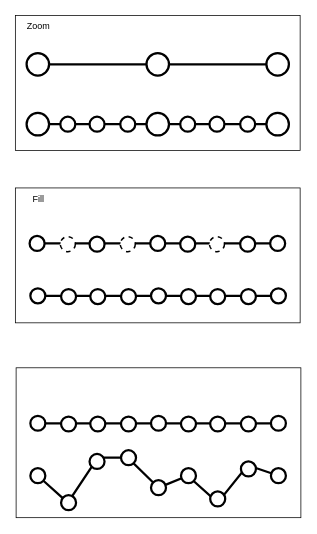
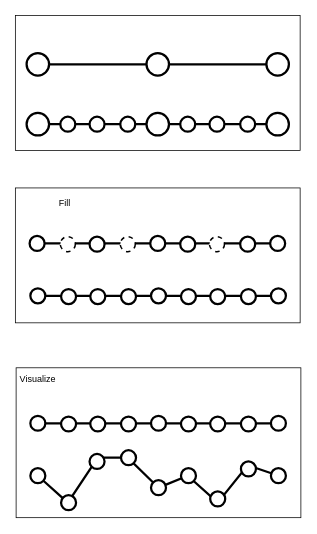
  <mxCell id="0" />
  <mxCell id="1" parent="0" />
  <mxCell id="2" value="" style="rounded=0;whiteSpace=wrap;html=1;" vertex="1" parent="1"><mxGeometry x="21" y="490" width="380" height="200" as="geometry" /></mxCell>
+ <mxCell id="3" value="Visualize" style="text;html=1;align=center;verticalAlign=middle;whiteSpace=wrap;rounded=0;" vertex="1" parent="1"><mxGeometry x="20" y="490" width="60" height="30" as="geometry" /></mxCell>
  <mxCell id="4" value="" style="rounded=0;whiteSpace=wrap;html=1;" vertex="1" parent="1"><mxGeometry x="20" y="20" width="380" height="180" as="geometry" /></mxCell>
  <mxCell id="5" value="" style="rounded=0;whiteSpace=wrap;html=1;" vertex="1" parent="1"><mxGeometry x="20" y="250" width="380" height="180" as="geometry" /></mxCell>
  <mxCell id="6" value="" style="endArrow=none;html=1;rounded=0;strokeWidth=3;" edge="1" parent="1" target="7"><mxGeometry width="50" height="50" relative="1" as="geometry"><mxPoint x="50" y="90" as="sourcePoint" /><mxPoint x="410" y="90" as="targetPoint" /></mxGeometry></mxCell>
  <mxCell id="7" value="" style="ellipse;whiteSpace=wrap;html=1;aspect=fixed;strokeWidth=3;" vertex="1" parent="1"><mxGeometry x="35" y="70" width="30" height="30" as="geometry" /></mxCell>
  <mxCell id="8" value="" style="endArrow=none;html=1;rounded=0;strokeWidth=3;" edge="1" parent="1" source="47" target="9"><mxGeometry width="50" height="50" relative="1" as="geometry"><mxPoint x="60" y="85" as="sourcePoint" /><mxPoint x="410" y="90" as="targetPoint" /></mxGeometry></mxCell>
  <mxCell id="9" value="" style="ellipse;whiteSpace=wrap;html=1;aspect=fixed;strokeWidth=3;" vertex="1" parent="1"><mxGeometry x="355" y="70" width="30" height="30" as="geometry" /></mxCell>
  <mxCell id="10" value="" style="endArrow=none;html=1;rounded=0;strokeWidth=3;" edge="1" parent="1" target="11"><mxGeometry width="50" height="50" relative="1" as="geometry"><mxPoint x="50" y="170" as="sourcePoint" /><mxPoint x="410" y="170" as="targetPoint" /></mxGeometry></mxCell>
  <mxCell id="11" value="" style="ellipse;whiteSpace=wrap;html=1;aspect=fixed;strokeWidth=3;" vertex="1" parent="1"><mxGeometry x="35" y="150" width="30" height="30" as="geometry" /></mxCell>
  <mxCell id="12" value="" style="endArrow=none;html=1;rounded=0;strokeWidth=3;" edge="1" parent="1" source="15" target="13"><mxGeometry width="50" height="50" relative="1" as="geometry"><mxPoint x="60" y="165" as="sourcePoint" /><mxPoint x="410" y="170" as="targetPoint" /></mxGeometry></mxCell>
  <mxCell id="13" value="" style="ellipse;whiteSpace=wrap;html=1;aspect=fixed;strokeWidth=3;" vertex="1" parent="1"><mxGeometry x="355" y="150" width="30" height="30" as="geometry" /></mxCell>
  <mxCell id="14" value="" style="endArrow=none;html=1;rounded=0;strokeWidth=3;" edge="1" parent="1" source="11" target="15"><mxGeometry width="50" height="50" relative="1" as="geometry"><mxPoint x="65" y="165" as="sourcePoint" /><mxPoint x="395" y="165" as="targetPoint" /></mxGeometry></mxCell>
  <mxCell id="15" value="" style="ellipse;whiteSpace=wrap;html=1;aspect=fixed;strokeWidth=3;" vertex="1" parent="1"><mxGeometry x="195" y="150" width="30" height="30" as="geometry" /></mxCell>
  <mxCell id="16" value="" style="ellipse;whiteSpace=wrap;html=1;aspect=fixed;strokeWidth=3;" vertex="1" parent="1"><mxGeometry x="160" y="155" width="20" height="20" as="geometry" /></mxCell>
  <mxCell id="17" value="" style="ellipse;whiteSpace=wrap;html=1;aspect=fixed;strokeWidth=3;" vertex="1" parent="1"><mxGeometry x="119" y="155" width="20" height="20" as="geometry" /></mxCell>
  <mxCell id="18" value="" style="ellipse;whiteSpace=wrap;html=1;aspect=fixed;strokeWidth=3;" vertex="1" parent="1"><mxGeometry x="80" y="155" width="20" height="20" as="geometry" /></mxCell>
  <mxCell id="19" value="" style="ellipse;whiteSpace=wrap;html=1;aspect=fixed;strokeWidth=3;" vertex="1" parent="1"><mxGeometry x="320" y="155" width="20" height="20" as="geometry" /></mxCell>
  <mxCell id="20" value="" style="ellipse;whiteSpace=wrap;html=1;aspect=fixed;strokeWidth=3;" vertex="1" parent="1"><mxGeometry x="279" y="155" width="20" height="20" as="geometry" /></mxCell>
  <mxCell id="21" value="" style="ellipse;whiteSpace=wrap;html=1;aspect=fixed;strokeWidth=3;" vertex="1" parent="1"><mxGeometry x="240" y="155" width="20" height="20" as="geometry" /></mxCell>
  <mxCell id="22" value="" style="endArrow=none;html=1;rounded=0;strokeWidth=3;" edge="1" parent="1" target="23"><mxGeometry width="50" height="50" relative="1" as="geometry"><mxPoint x="50" y="330" as="sourcePoint" /><mxPoint x="410" y="330" as="targetPoint" /></mxGeometry></mxCell>
  <mxCell id="23" value="" style="ellipse;whiteSpace=wrap;html=1;aspect=fixed;strokeWidth=3;" vertex="1" parent="1"><mxGeometry x="39" y="314" width="20" height="20" as="geometry" /></mxCell>
  <mxCell id="24" value="" style="endArrow=none;html=1;rounded=0;strokeWidth=3;" edge="1" parent="1" source="27" target="25"><mxGeometry width="50" height="50" relative="1" as="geometry"><mxPoint x="60" y="325" as="sourcePoint" /><mxPoint x="410" y="330" as="targetPoint" /></mxGeometry></mxCell>
  <mxCell id="25" value="" style="ellipse;whiteSpace=wrap;html=1;aspect=fixed;strokeWidth=3;" vertex="1" parent="1"><mxGeometry x="360" y="314" width="20" height="20" as="geometry" /></mxCell>
  <mxCell id="26" value="" style="endArrow=none;html=1;rounded=0;strokeWidth=3;" edge="1" parent="1" source="23" target="27"><mxGeometry width="50" height="50" relative="1" as="geometry"><mxPoint x="65" y="325" as="sourcePoint" /><mxPoint x="395" y="325" as="targetPoint" /></mxGeometry></mxCell>
  <mxCell id="27" value="" style="ellipse;whiteSpace=wrap;html=1;aspect=fixed;strokeWidth=3;" vertex="1" parent="1"><mxGeometry x="200" y="314" width="20" height="20" as="geometry" /></mxCell>
  <mxCell id="28" value="" style="ellipse;whiteSpace=wrap;html=1;aspect=fixed;strokeWidth=2;dashed=1;" vertex="1" parent="1"><mxGeometry x="160" y="315" width="20" height="20" as="geometry" /></mxCell>
  <mxCell id="29" value="" style="ellipse;whiteSpace=wrap;html=1;aspect=fixed;strokeWidth=3;" vertex="1" parent="1"><mxGeometry x="119" y="315" width="20" height="20" as="geometry" /></mxCell>
  <mxCell id="30" value="" style="ellipse;whiteSpace=wrap;html=1;aspect=fixed;strokeWidth=2;dashed=1;" vertex="1" parent="1"><mxGeometry x="80" y="315" width="20" height="20" as="geometry" /></mxCell>
  <mxCell id="31" value="" style="ellipse;whiteSpace=wrap;html=1;aspect=fixed;strokeWidth=3;" vertex="1" parent="1"><mxGeometry x="320" y="315" width="20" height="20" as="geometry" /></mxCell>
  <mxCell id="32" value="" style="ellipse;whiteSpace=wrap;html=1;aspect=fixed;strokeWidth=2;dashed=1;" vertex="1" parent="1"><mxGeometry x="279" y="315" width="20" height="20" as="geometry" /></mxCell>
  <mxCell id="33" value="" style="ellipse;whiteSpace=wrap;html=1;aspect=fixed;strokeWidth=3;" vertex="1" parent="1"><mxGeometry x="240" y="315" width="20" height="20" as="geometry" /></mxCell>
  <mxCell id="34" value="" style="endArrow=none;html=1;rounded=0;strokeWidth=3;" edge="1" parent="1" target="35"><mxGeometry width="50" height="50" relative="1" as="geometry"><mxPoint x="51" y="400" as="sourcePoint" /><mxPoint x="411" y="400" as="targetPoint" /></mxGeometry></mxCell>
  <mxCell id="35" value="" style="ellipse;whiteSpace=wrap;html=1;aspect=fixed;strokeWidth=3;" vertex="1" parent="1"><mxGeometry x="40" y="384" width="20" height="20" as="geometry" /></mxCell>
  <mxCell id="36" value="" style="endArrow=none;html=1;rounded=0;strokeWidth=3;" edge="1" parent="1" source="39" target="37"><mxGeometry width="50" height="50" relative="1" as="geometry"><mxPoint x="61" y="395" as="sourcePoint" /><mxPoint x="411" y="400" as="targetPoint" /></mxGeometry></mxCell>
  <mxCell id="37" value="" style="ellipse;whiteSpace=wrap;html=1;aspect=fixed;strokeWidth=3;" vertex="1" parent="1"><mxGeometry x="361" y="384" width="20" height="20" as="geometry" /></mxCell>
  <mxCell id="38" value="" style="endArrow=none;html=1;rounded=0;strokeWidth=3;" edge="1" parent="1" source="35" target="39"><mxGeometry width="50" height="50" relative="1" as="geometry"><mxPoint x="66" y="395" as="sourcePoint" /><mxPoint x="396" y="395" as="targetPoint" /></mxGeometry></mxCell>
  <mxCell id="39" value="" style="ellipse;whiteSpace=wrap;html=1;aspect=fixed;strokeWidth=3;" vertex="1" parent="1"><mxGeometry x="201" y="384" width="20" height="20" as="geometry" /></mxCell>
  <mxCell id="40" value="" style="ellipse;whiteSpace=wrap;html=1;aspect=fixed;strokeWidth=3;" vertex="1" parent="1"><mxGeometry x="161" y="385" width="20" height="20" as="geometry" /></mxCell>
  <mxCell id="41" value="" style="ellipse;whiteSpace=wrap;html=1;aspect=fixed;strokeWidth=3;" vertex="1" parent="1"><mxGeometry x="120" y="385" width="20" height="20" as="geometry" /></mxCell>
  <mxCell id="42" value="" style="ellipse;whiteSpace=wrap;html=1;aspect=fixed;strokeWidth=3;" vertex="1" parent="1"><mxGeometry x="81" y="385" width="20" height="20" as="geometry" /></mxCell>
  <mxCell id="43" value="" style="ellipse;whiteSpace=wrap;html=1;aspect=fixed;strokeWidth=3;" vertex="1" parent="1"><mxGeometry x="321" y="385" width="20" height="20" as="geometry" /></mxCell>
  <mxCell id="44" value="" style="ellipse;whiteSpace=wrap;html=1;aspect=fixed;strokeWidth=3;" vertex="1" parent="1"><mxGeometry x="280" y="385" width="20" height="20" as="geometry" /></mxCell>
  <mxCell id="45" value="" style="ellipse;whiteSpace=wrap;html=1;aspect=fixed;strokeWidth=3;" vertex="1" parent="1"><mxGeometry x="241" y="385" width="20" height="20" as="geometry" /></mxCell>
  <mxCell id="46" value="" style="endArrow=none;html=1;rounded=0;strokeWidth=3;" edge="1" parent="1" source="7" target="47"><mxGeometry width="50" height="50" relative="1" as="geometry"><mxPoint x="65" y="85" as="sourcePoint" /><mxPoint x="355" y="85" as="targetPoint" /></mxGeometry></mxCell>
  <mxCell id="47" value="" style="ellipse;whiteSpace=wrap;html=1;aspect=fixed;strokeWidth=3;" vertex="1" parent="1"><mxGeometry x="195" y="70" width="30" height="30" as="geometry" /></mxCell>
  <mxCell id="48" value="" style="endArrow=none;html=1;rounded=0;strokeWidth=3;" edge="1" parent="1" target="49"><mxGeometry width="50" height="50" relative="1" as="geometry"><mxPoint x="51" y="570" as="sourcePoint" /><mxPoint x="411" y="570" as="targetPoint" /></mxGeometry></mxCell>
  <mxCell id="49" value="" style="ellipse;whiteSpace=wrap;html=1;aspect=fixed;strokeWidth=3;" vertex="1" parent="1"><mxGeometry x="40" y="554" width="20" height="20" as="geometry" /></mxCell>
  <mxCell id="50" value="" style="endArrow=none;html=1;rounded=0;strokeWidth=3;" edge="1" parent="1" source="53" target="51"><mxGeometry width="50" height="50" relative="1" as="geometry"><mxPoint x="61" y="565" as="sourcePoint" /><mxPoint x="411" y="570" as="targetPoint" /></mxGeometry></mxCell>
  <mxCell id="51" value="" style="ellipse;whiteSpace=wrap;html=1;aspect=fixed;strokeWidth=3;" vertex="1" parent="1"><mxGeometry x="361" y="554" width="20" height="20" as="geometry" /></mxCell>
  <mxCell id="52" value="" style="endArrow=none;html=1;rounded=0;strokeWidth=3;" edge="1" parent="1" source="49" target="53"><mxGeometry width="50" height="50" relative="1" as="geometry"><mxPoint x="66" y="565" as="sourcePoint" /><mxPoint x="396" y="565" as="targetPoint" /></mxGeometry></mxCell>
  <mxCell id="53" value="" style="ellipse;whiteSpace=wrap;html=1;aspect=fixed;strokeWidth=3;" vertex="1" parent="1"><mxGeometry x="201" y="554" width="20" height="20" as="geometry" /></mxCell>
  <mxCell id="54" value="" style="ellipse;whiteSpace=wrap;html=1;aspect=fixed;strokeWidth=3;" vertex="1" parent="1"><mxGeometry x="161" y="555" width="20" height="20" as="geometry" /></mxCell>
  <mxCell id="55" value="" style="ellipse;whiteSpace=wrap;html=1;aspect=fixed;strokeWidth=3;" vertex="1" parent="1"><mxGeometry x="120" y="555" width="20" height="20" as="geometry" /></mxCell>
  <mxCell id="56" value="" style="ellipse;whiteSpace=wrap;html=1;aspect=fixed;strokeWidth=3;" vertex="1" parent="1"><mxGeometry x="81" y="555" width="20" height="20" as="geometry" /></mxCell>
  <mxCell id="57" value="" style="ellipse;whiteSpace=wrap;html=1;aspect=fixed;strokeWidth=3;" vertex="1" parent="1"><mxGeometry x="321" y="555" width="20" height="20" as="geometry" /></mxCell>
  <mxCell id="58" value="" style="ellipse;whiteSpace=wrap;html=1;aspect=fixed;strokeWidth=3;" vertex="1" parent="1"><mxGeometry x="280" y="555" width="20" height="20" as="geometry" /></mxCell>
  <mxCell id="59" value="" style="ellipse;whiteSpace=wrap;html=1;aspect=fixed;strokeWidth=3;" vertex="1" parent="1"><mxGeometry x="241" y="555" width="20" height="20" as="geometry" /></mxCell>
- <mxCell id="60" value="Fill" style="text;html=1;align=center;verticalAlign=middle;whiteSpace=wrap;rounded=0;" vertex="1" parent="1"><mxGeometry x="21" y="250" width="60" height="30" as="geometry" /></mxCell>
- <mxCell id="61" value="Zoom" style="text;html=1;align=center;verticalAlign=middle;whiteSpace=wrap;rounded=0;" vertex="1" parent="1"><mxGeometry x="21" y="20" width="60" height="30" as="geometry" /></mxCell>
+ <mxCell id="60" value="Fill" style="text;html=1;align=center;verticalAlign=middle;whiteSpace=wrap;rounded=0;" vertex="1" parent="1"><mxGeometry x="56" y="255" width="60" height="30" as="geometry" /></mxCell>
  <mxCell id="62" value="" style="endArrow=none;html=1;rounded=0;strokeWidth=3;" edge="1" parent="1" target="63"><mxGeometry width="50" height="50" relative="1" as="geometry"><mxPoint x="51" y="640" as="sourcePoint" /><mxPoint x="411" y="640" as="targetPoint" /></mxGeometry></mxCell>
  <mxCell id="63" value="" style="ellipse;whiteSpace=wrap;html=1;aspect=fixed;strokeWidth=3;" vertex="1" parent="1"><mxGeometry x="40" y="624" width="20" height="20" as="geometry" /></mxCell>
  <mxCell id="64" value="" style="endArrow=none;html=1;rounded=0;strokeWidth=3;" edge="1" parent="1" source="67" target="65"><mxGeometry width="50" height="50" relative="1" as="geometry"><mxPoint x="61" y="635" as="sourcePoint" /><mxPoint x="411" y="640" as="targetPoint" /><Array as="points"><mxPoint x="250" y="634" /><mxPoint x="290" y="670" /><mxPoint x="330" y="620" /></Array></mxGeometry></mxCell>
  <mxCell id="65" value="" style="ellipse;whiteSpace=wrap;html=1;aspect=fixed;strokeWidth=3;" vertex="1" parent="1"><mxGeometry x="361" y="624" width="20" height="20" as="geometry" /></mxCell>
  <mxCell id="66" value="" style="endArrow=none;html=1;rounded=0;strokeWidth=3;" edge="1" parent="1" source="63" target="67"><mxGeometry width="50" height="50" relative="1" as="geometry"><mxPoint x="66" y="635" as="sourcePoint" /><mxPoint x="396" y="635" as="targetPoint" /><Array as="points"><mxPoint x="90" y="670" /><mxPoint x="130" y="610" /><mxPoint x="170" y="610" /></Array></mxGeometry></mxCell>
  <mxCell id="67" value="" style="ellipse;whiteSpace=wrap;html=1;aspect=fixed;strokeWidth=3;" vertex="1" parent="1"><mxGeometry x="201" y="640" width="20" height="20" as="geometry" /></mxCell>
  <mxCell id="68" value="" style="ellipse;whiteSpace=wrap;html=1;aspect=fixed;strokeWidth=3;" vertex="1" parent="1"><mxGeometry x="161" y="600" width="20" height="20" as="geometry" /></mxCell>
  <mxCell id="69" value="" style="ellipse;whiteSpace=wrap;html=1;aspect=fixed;strokeWidth=3;" vertex="1" parent="1"><mxGeometry x="119" y="605" width="20" height="20" as="geometry" /></mxCell>
  <mxCell id="70" value="" style="ellipse;whiteSpace=wrap;html=1;aspect=fixed;strokeWidth=3;" vertex="1" parent="1"><mxGeometry x="81" y="660" width="20" height="20" as="geometry" /></mxCell>
  <mxCell id="71" value="" style="ellipse;whiteSpace=wrap;html=1;aspect=fixed;strokeWidth=3;" vertex="1" parent="1"><mxGeometry x="321" y="615" width="20" height="20" as="geometry" /></mxCell>
  <mxCell id="72" value="" style="ellipse;whiteSpace=wrap;html=1;aspect=fixed;strokeWidth=3;" vertex="1" parent="1"><mxGeometry x="280" y="655" width="20" height="20" as="geometry" /></mxCell>
  <mxCell id="73" value="" style="ellipse;whiteSpace=wrap;html=1;aspect=fixed;strokeWidth=3;" vertex="1" parent="1"><mxGeometry x="241" y="624" width="20" height="20" as="geometry" /></mxCell>
